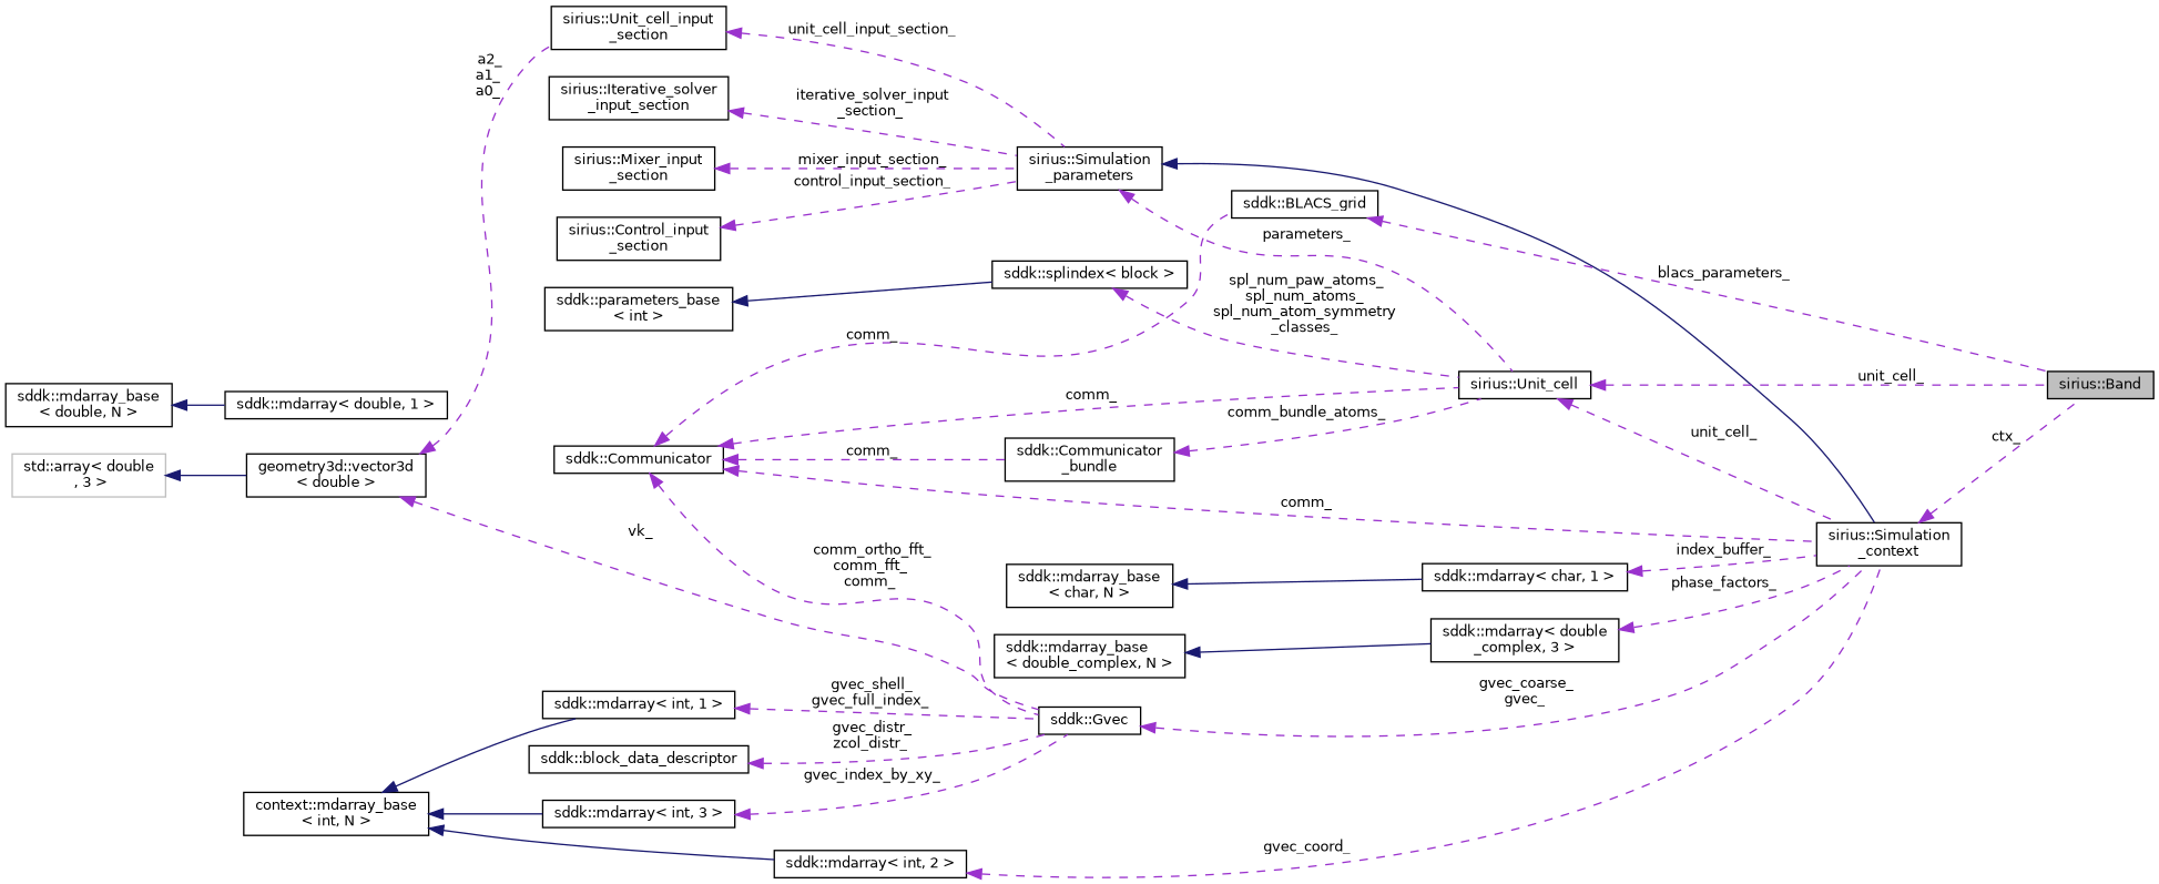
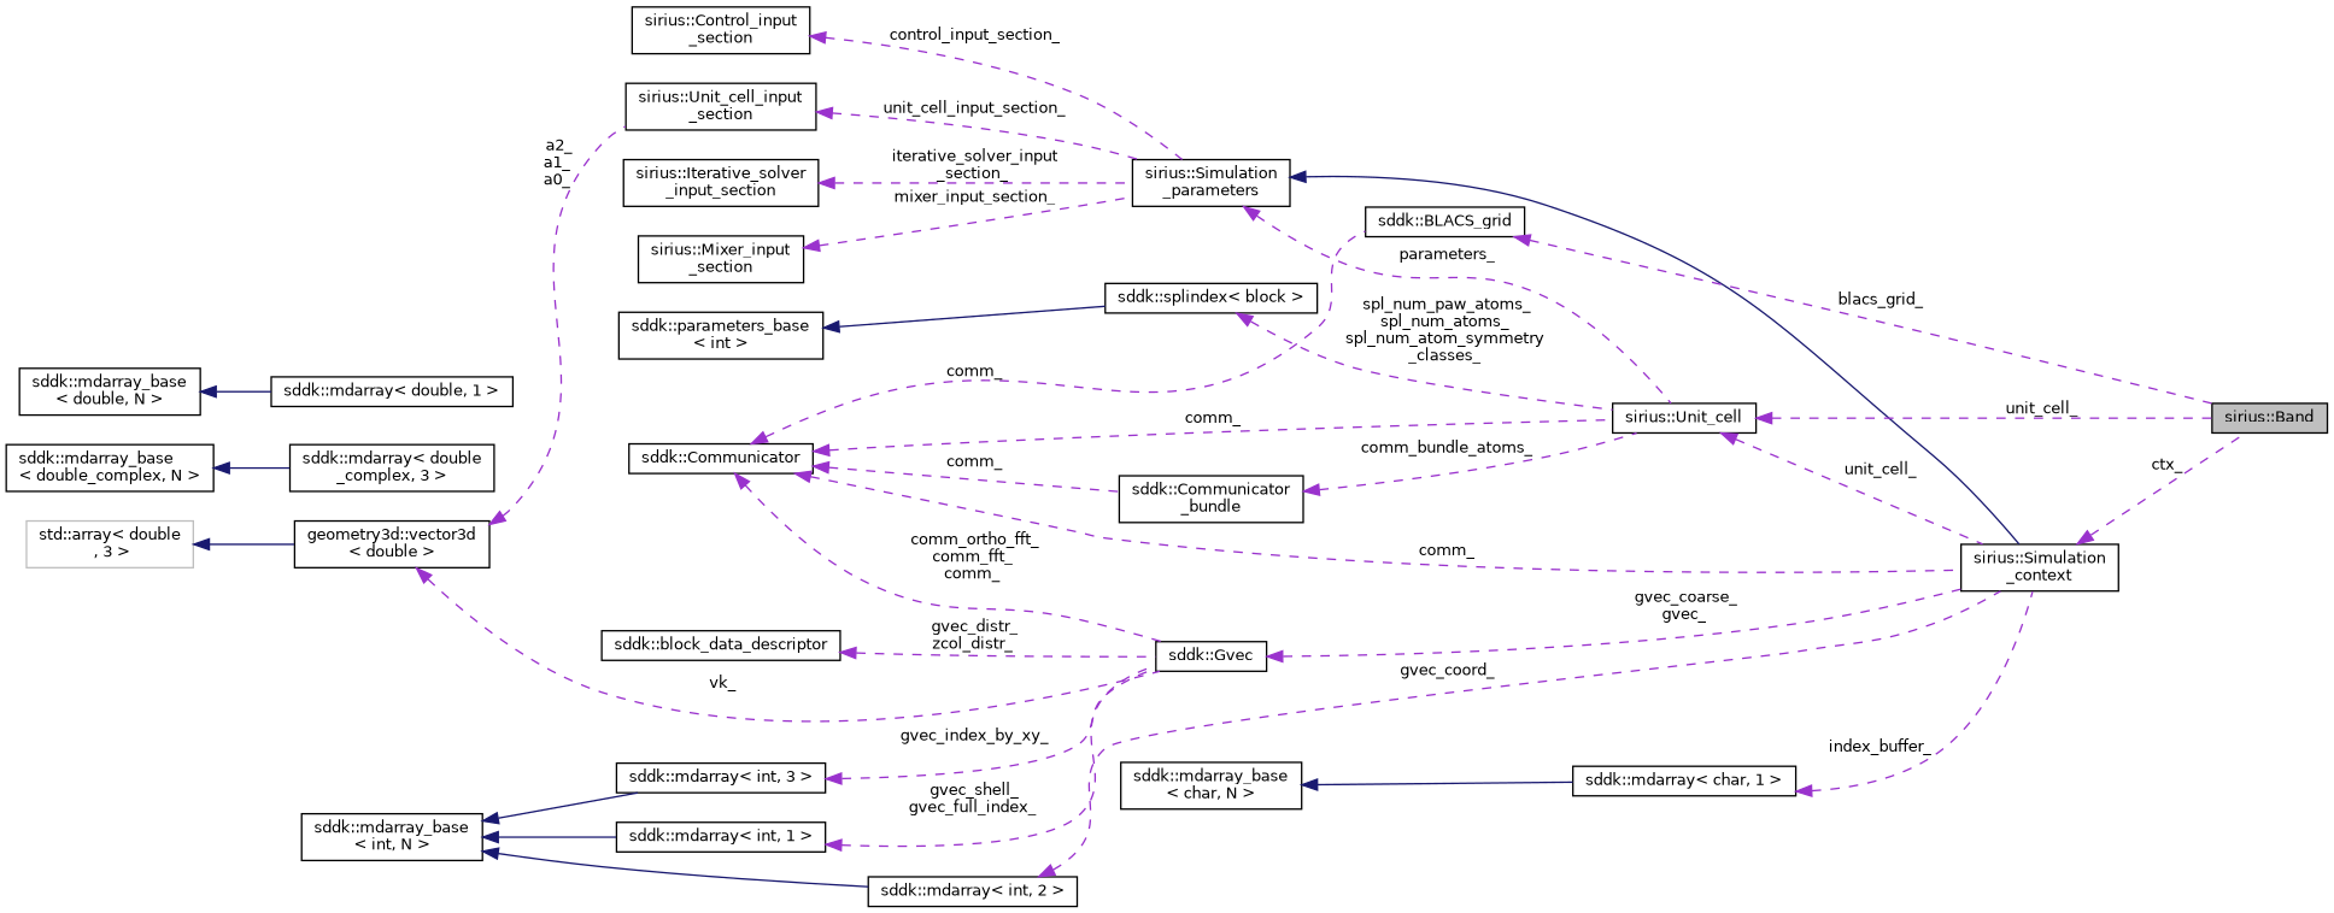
  digraph {
    rankdir=LR
    node [color=black fillcolor=white fontname=Helvetica fontsize=10 shape=record style=filled]
    edge [color=darkorchid3 dir=back fontname=Helvetica fontsize=10 labelfontname=Helvetica labelfontsize=10 style=dashed]
    n1 [fillcolor=grey75 fontcolor=black height=0.2 label="sirius::Band" width=0.4]
    n2 [height=0.2 label="sirius::Simulation\l_context" width=0.4]
    n3 [height=0.2 label="sirius::Simulation\l_parameters" width=0.4]
    n4 [height=0.2 label="sirius::Unit_cell" width=0.4]
    n5 [height=0.2 label="sirius::Iterative_solver\l_input_section" width=0.4]
    n6 [height=0.2 label="sirius::Unit_cell_input\l_section" width=0.4]
    n7 [height=0.2 label="geometry3d::vector3d\l\< double \>" width=0.4]
    n8 [height=0.2 label="sddk::Gvec" width=0.4]
    n9 [color=grey75 height=0.2 label="std::array\< double\l , 3 \>" width=0.4]
    n10 [height=0.2 label="sirius::Mixer_input\l_section" width=0.4]
    n11 [height=0.2 label="sirius::Control_input\l_section" width=0.4]
    n12 [height=0.2 label="sddk::mdarray\< int, 2 \>" width=0.4]
-   n13 [height=0.2 label="context::mdarray_base\l\< int, N \>" width=0.4]
+   n13 [height=0.2 label="sddk::mdarray_base\l\< int, N \>" width=0.4]
    n14 [height=0.2 label="sddk::mdarray\< int, 3 \>" width=0.4]
    n15 [height=0.2 label="sddk::mdarray\< int, 1 \>" width=0.4]
    n16 [height=0.2 label="sddk::mdarray\< char, 1 \>" width=0.4]
    n17 [height=0.2 label="sddk::mdarray_base\l\< char, N \>" width=0.4]
    n18 [height=0.2 label="sddk::mdarray\< double\l_complex, 3 \>" width=0.4]
    n19 [height=0.2 label="sddk::mdarray_base\l\< double_complex, N \>" width=0.4]
    n20 [height=0.2 label="sddk::Communicator" width=0.4]
    n21 [height=0.2 label="sddk::Communicator\l_bundle" width=0.4]
    n22 [height=0.2 label="sddk::BLACS_grid" width=0.4]
    n23 [height=0.2 label="sddk::mdarray\< double, 1 \>" width=0.4]
    n24 [height=0.2 label="sddk::mdarray_base\l\< double, N \>" width=0.4]
    n25 [height=0.2 label="sddk::block_data_descriptor" width=0.4]
    n26 [height=0.2 label="sddk::splindex\< block \>" width=0.4]
    n27 [height=0.2 label="sddk::parameters_base\l\< int \>" width=0.4]
    n2 -> n1 [label=" ctx_"]
    n3 -> n2 [color=midnightblue style=solid]
    n3 -> n4 [label=" parameters_"]
    n4 -> n1 [label=" unit_cell_"]
    n4 -> n2 [label=" unit_cell_"]
    n5 -> n3 [label=" iterative_solver_input\l_section_"]
    n6 -> n3 [label=" unit_cell_input_section_"]
    n7 -> n6 [label=" a2_\na1_\na0_"]
    n7 -> n8 [label=" vk_"]
    n8 -> n2 [label=" gvec_coarse_\ngvec_"]
    n9 -> n7 [color=midnightblue style=solid]
    n10 -> n3 [label=" mixer_input_section_"]
    n11 -> n3 [label=" control_input_section_"]
    n12 -> n2 [label=" gvec_coord_"]
    n13 -> n12 [color=midnightblue style=solid]
    n13 -> n14 [color=midnightblue style=solid]
    n13 -> n15 [color=midnightblue style=solid]
    n14 -> n8 [label=" gvec_index_by_xy_"]
    n15 -> n8 [label=" gvec_shell_\ngvec_full_index_"]
    n16 -> n2 [label=" index_buffer_"]
    n17 -> n16 [color=midnightblue style=solid]
-   n18 -> n2 [label=" phase_factors_"]
    n19 -> n18 [color=midnightblue style=solid]
    n20 -> n2 [label=" comm_"]
    n20 -> n4 [label=" comm_"]
    n20 -> n8 [label=" comm_ortho_fft_\ncomm_fft_\ncomm_"]
    n20 -> n21 [label=" comm_"]
    n20 -> n22 [label=" comm_"]
    n21 -> n4 [label=" comm_bundle_atoms_"]
-   n22 -> n1 [label=" blacs_parameters_"]
+   n22 -> n1 [label=" blacs_grid_"]
    n24 -> n23 [color=midnightblue style=solid]
    n25 -> n8 [label=" gvec_distr_\nzcol_distr_"]
    n26 -> n4 [label=" spl_num_paw_atoms_\nspl_num_atoms_\nspl_num_atom_symmetry\l_classes_"]
    n27 -> n26 [color=midnightblue style=solid]
  }
